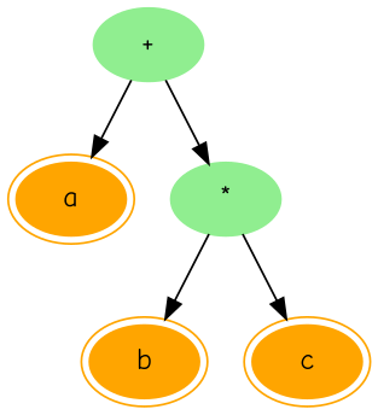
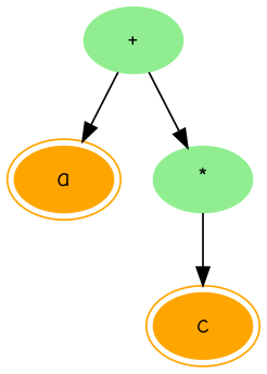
  digraph {
    fontname="Comic Neue"
    node [color=orange style=filled fontname="Comic Neue" peripheries=2]
    edge [fontname="Comic Neue"]
    n1 [color=lightgreen label="+" peripheries=""]
    n2 [label=a]
    n3 [color=lightgreen label="*" peripheries=""]
-   n4 [label=b]
    n5 [label=c]
    n1 -> n2
    n1 -> n3
-   n3 -> n4
    n3 -> n5
  }
